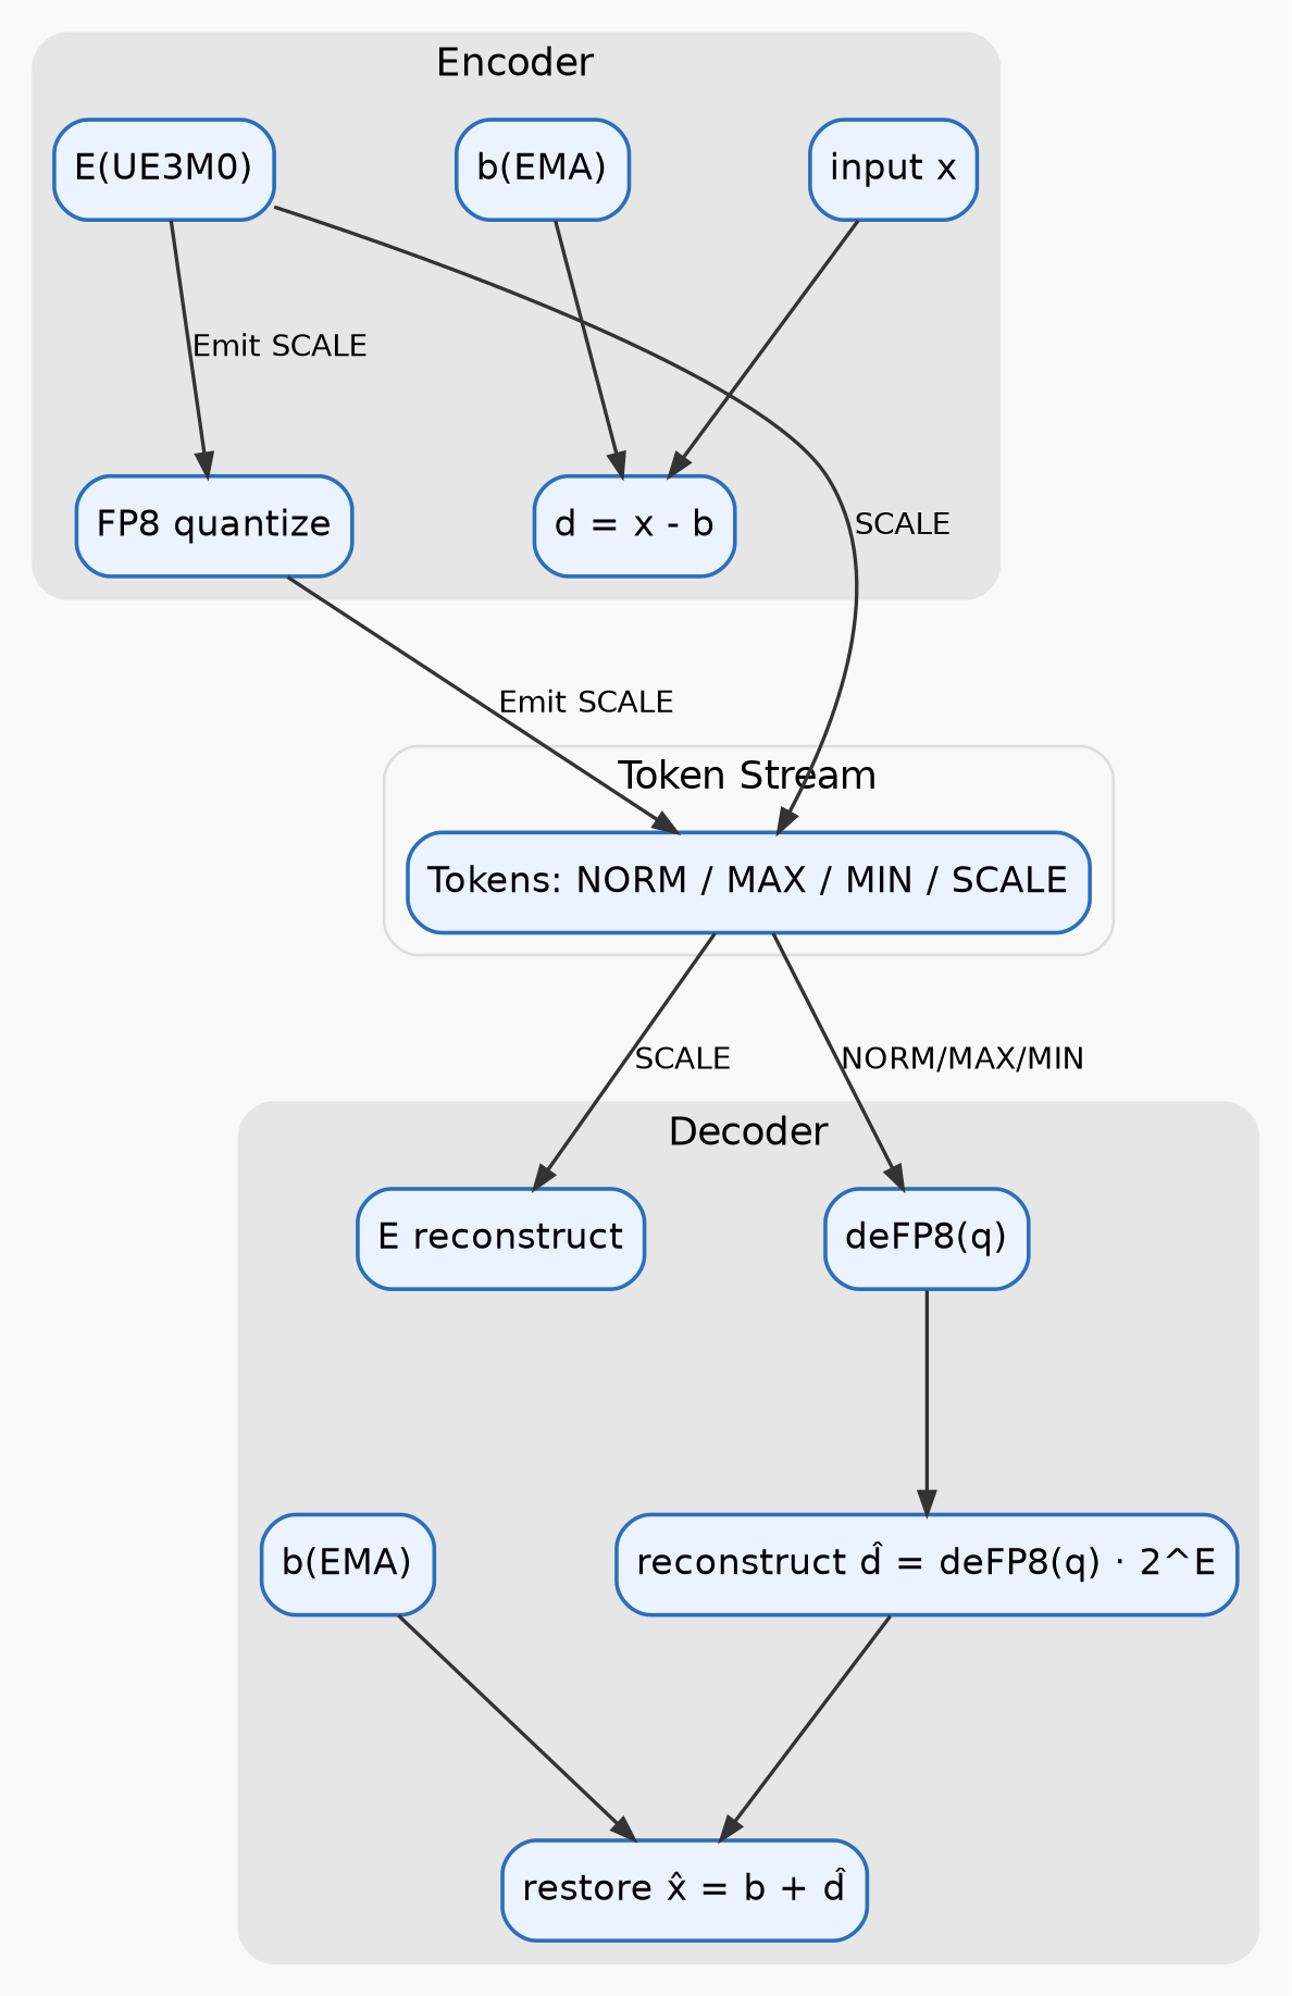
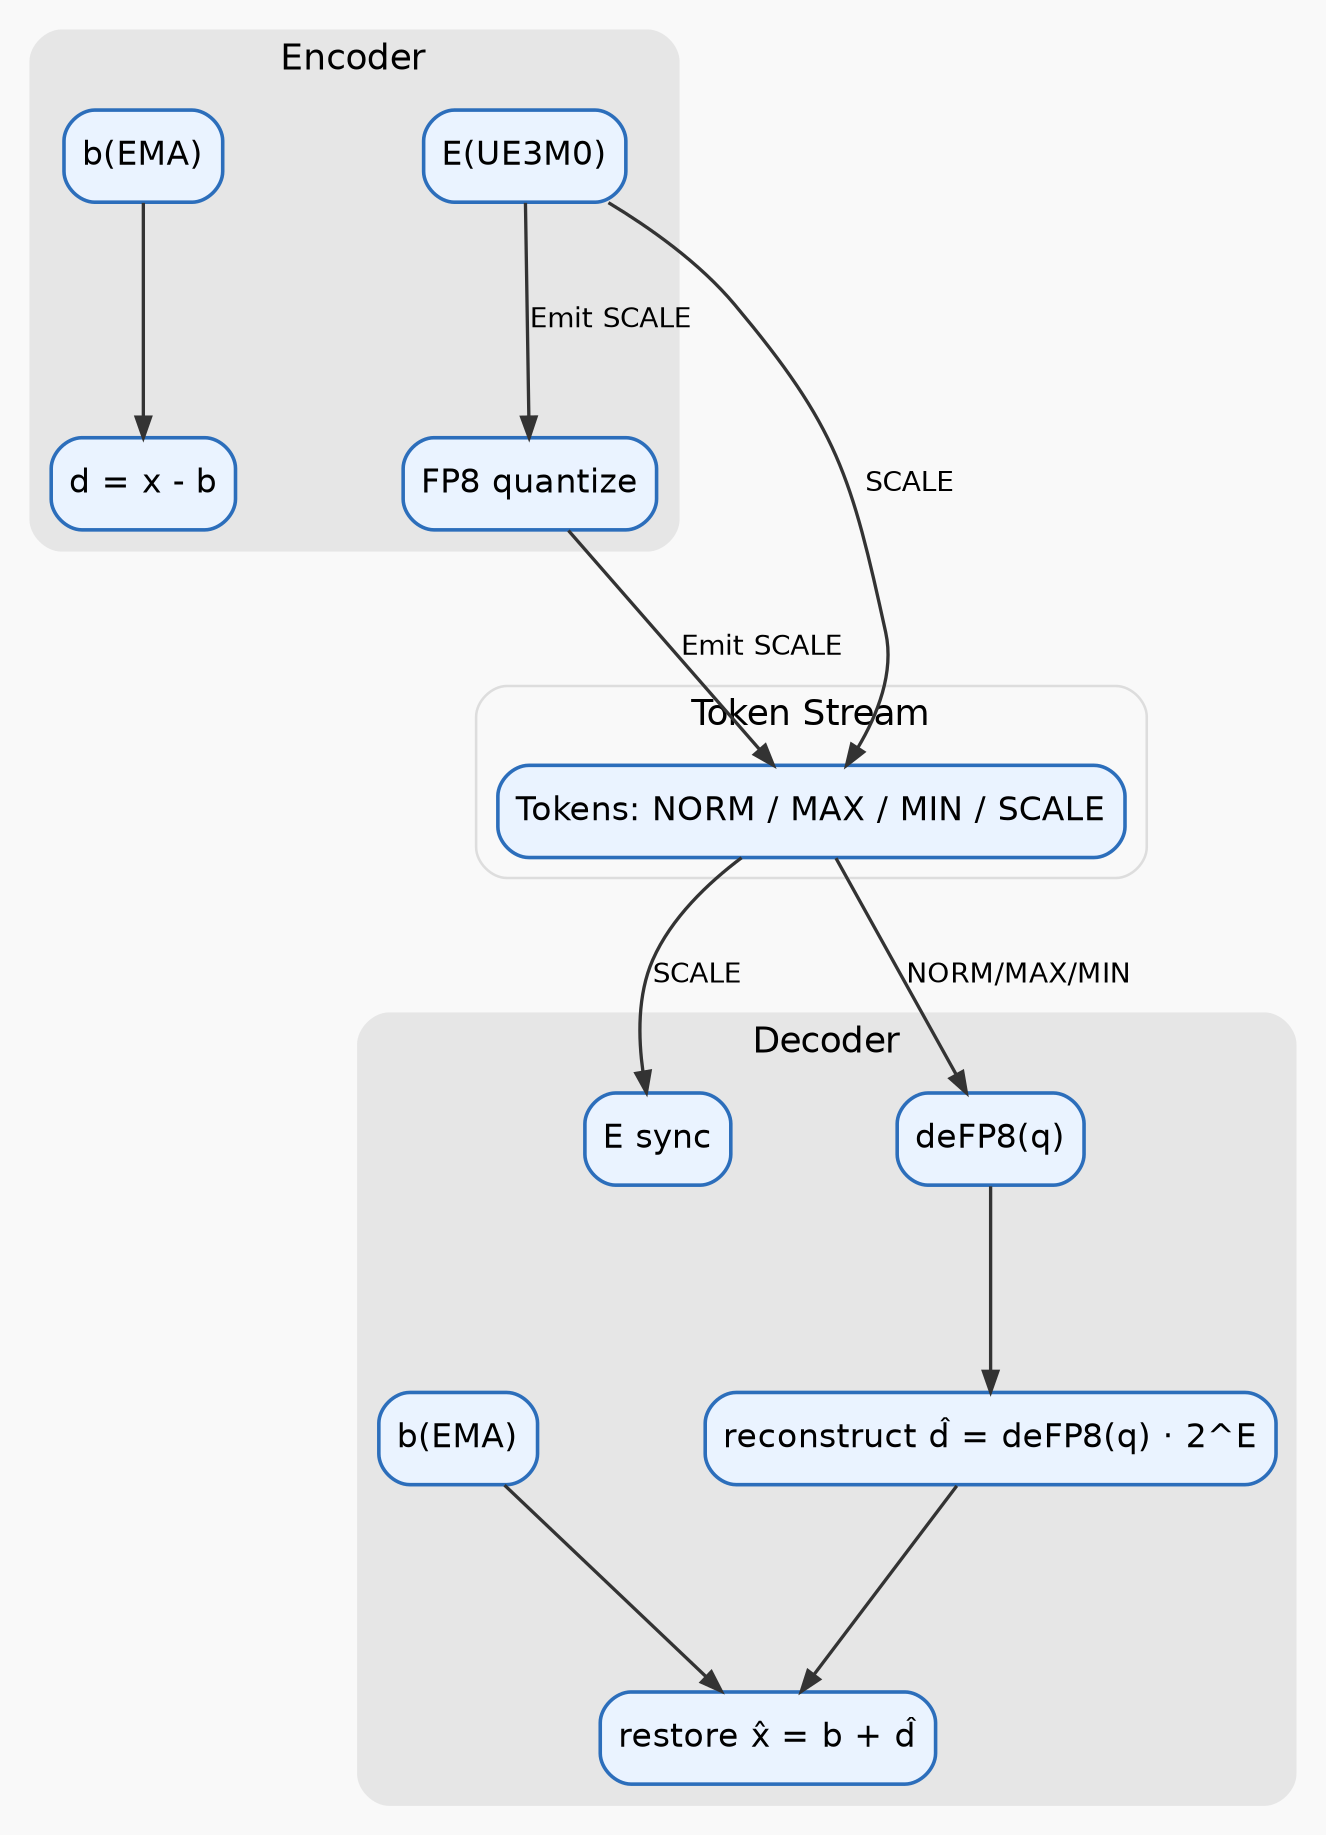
  digraph {
    bgcolor="#F9F9F9"
    fontname=Helvetica
    nodesep=0.9
    rankdir=TB
    ranksep=1.1
    node [color="#2C6EBB" fillcolor="#EAF3FF" fontname=Helvetica fontsize=13 margin="0.10,0.06" penwidth=1.4 shape=box style="rounded,filled"]
    edge [arrowsize=0.8 color="#333333" fontname=Helvetica fontsize=11 penwidth=1.3]
-   n1 [label="input x"]
    n2 [label="b(EMA)"]
    n3 [label="d = x - b"]
    n4 [label="FP8 quantize"]
    n5 [label="E(UE3M0)"]
    n6 [label="Tokens: NORM / MAX / MIN / SCALE"]
-   n7 [label="E reconstruct"]
+   n7 [label="E sync"]
    n8 [label="deFP8(q)"]
    n9 [label="reconstruct d̂ = deFP8(q) · 2^E"]
    n10 [label="b(EMA)"]
    n11 [label="restore x̂ = b + d̂"]
    subgraph cluster_1 {
      color="#E6E6E6"
      fontcolor="#444"
      label=Encoder
      style="filled,rounded"
-     n1
      n2
      n3
      n4
      n5
    }
    subgraph cluster_2 {
      color="#DDDDDD"
      fontcolor="#444"
      label="Token Stream"
      style=rounded
      n6
    }
    subgraph cluster_3 {
      color="#E6E6E6"
      fontcolor="#444"
      label=Decoder
      style="filled,rounded"
      n7
      n8
      n9
      n10
      n11
    }
-   n1 -> n3
    n2 -> n3
    n4 -> n6 [label="Emit SCALE"]
    n5 -> n4 [label="Emit SCALE"]
    n5 -> n6 [label=SCALE]
    n6 -> n7 [label=SCALE]
    n6 -> n8 [label="NORM/MAX/MIN"]
    n8 -> n9
    n9 -> n11
    n10 -> n11
  }
